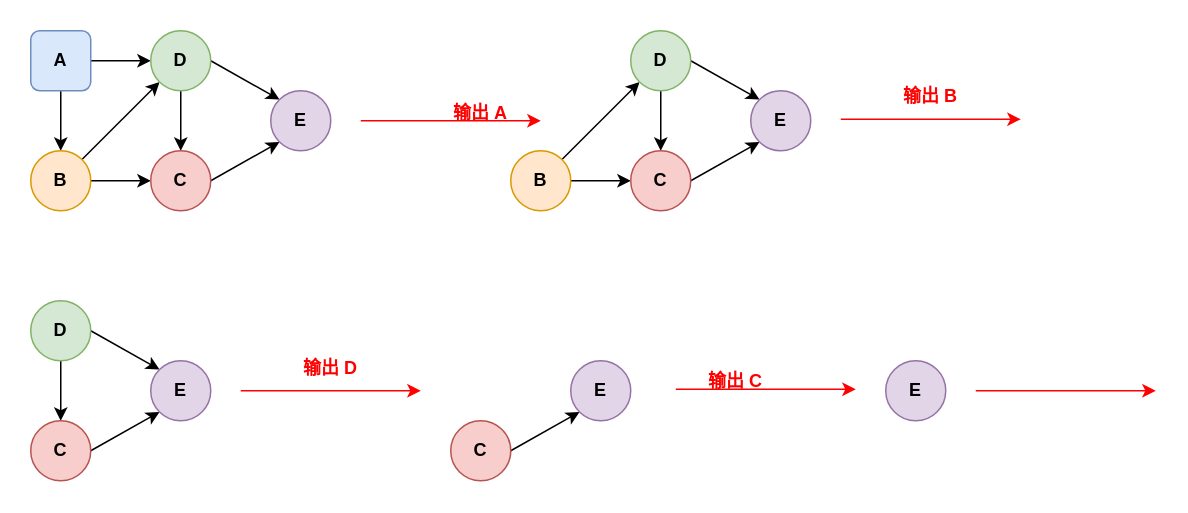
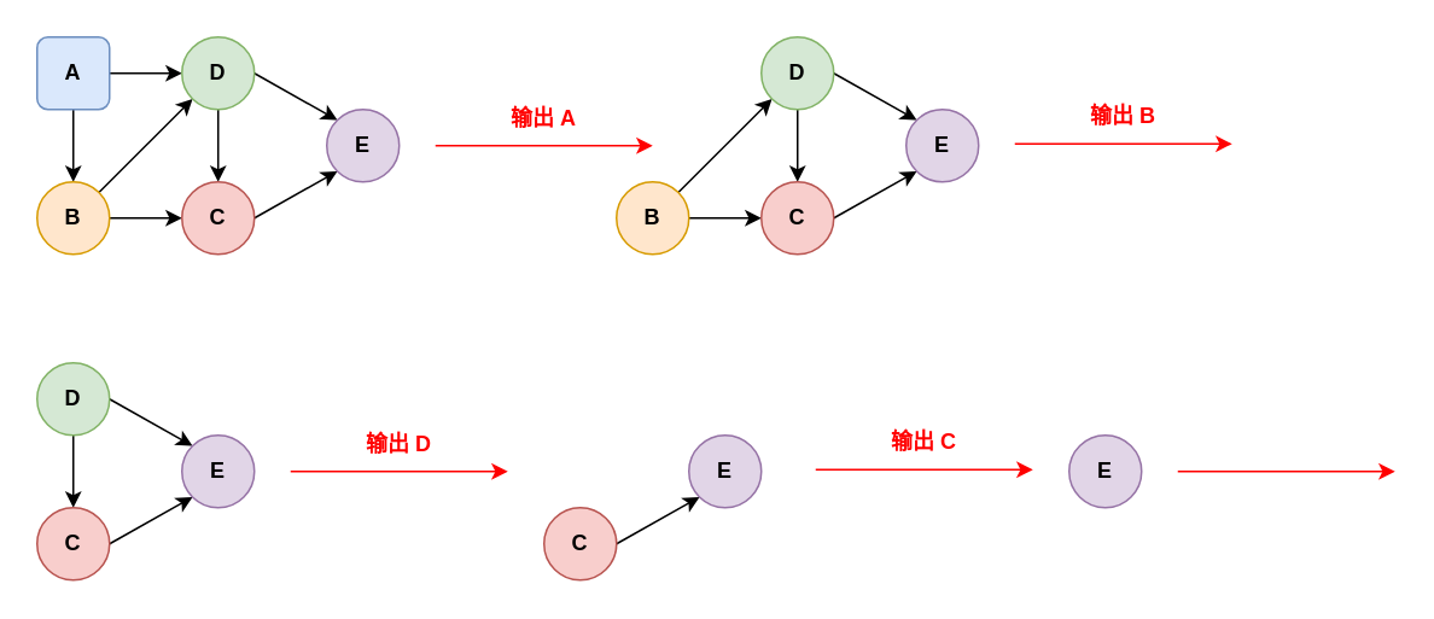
  <mxCell id="0" />
  <mxCell id="1" parent="0" />
  <mxCell id="2" style="edgeStyle=orthogonalEdgeStyle;rounded=0;orthogonalLoop=1;jettySize=auto;html=1;exitX=0.5;exitY=1;exitDx=0;exitDy=0;" edge="1" parent="1" source="4" target="7"><mxGeometry relative="1" as="geometry" /></mxCell>
  <mxCell id="3" style="edgeStyle=orthogonalEdgeStyle;rounded=0;orthogonalLoop=1;jettySize=auto;html=1;exitX=1;exitY=0.5;exitDx=0;exitDy=0;" edge="1" parent="1" source="4" target="10"><mxGeometry relative="1" as="geometry" /></mxCell>
  <mxCell id="4" value="&lt;b&gt;A&lt;/b&gt;" style="whiteSpace=wrap;html=1;aspect=fixed;fillColor=#dae8fc;strokeColor=#6c8ebf;rounded=1;" vertex="1" parent="1"><mxGeometry x="20" y="20" width="40" height="40" as="geometry" /></mxCell>
  <mxCell id="5" style="rounded=0;orthogonalLoop=1;jettySize=auto;html=1;exitX=1;exitY=0;exitDx=0;exitDy=0;entryX=0;entryY=1;entryDx=0;entryDy=0;" edge="1" parent="1" source="7" target="10"><mxGeometry relative="1" as="geometry" /></mxCell>
  <mxCell id="6" style="edgeStyle=orthogonalEdgeStyle;rounded=0;orthogonalLoop=1;jettySize=auto;html=1;exitX=1;exitY=0.5;exitDx=0;exitDy=0;entryX=0;entryY=0.5;entryDx=0;entryDy=0;" edge="1" parent="1" source="7" target="12"><mxGeometry relative="1" as="geometry" /></mxCell>
  <mxCell id="7" value="&lt;b&gt;B&lt;/b&gt;" style="ellipse;whiteSpace=wrap;html=1;aspect=fixed;fillColor=#ffe6cc;strokeColor=#d79b00;" vertex="1" parent="1"><mxGeometry x="20" y="100" width="40" height="40" as="geometry" /></mxCell>
  <mxCell id="8" style="edgeStyle=orthogonalEdgeStyle;rounded=0;orthogonalLoop=1;jettySize=auto;html=1;exitX=0.5;exitY=1;exitDx=0;exitDy=0;" edge="1" parent="1" source="10" target="12"><mxGeometry relative="1" as="geometry" /></mxCell>
  <mxCell id="9" style="rounded=0;orthogonalLoop=1;jettySize=auto;html=1;exitX=1;exitY=0.5;exitDx=0;exitDy=0;entryX=0;entryY=0;entryDx=0;entryDy=0;" edge="1" parent="1" source="10" target="13"><mxGeometry relative="1" as="geometry" /></mxCell>
  <mxCell id="10" value="&lt;b&gt;D&lt;/b&gt;" style="ellipse;whiteSpace=wrap;html=1;aspect=fixed;fillColor=#d5e8d4;strokeColor=#82b366;" vertex="1" parent="1"><mxGeometry x="100" y="20" width="40" height="40" as="geometry" /></mxCell>
  <mxCell id="11" style="rounded=0;orthogonalLoop=1;jettySize=auto;html=1;exitX=1;exitY=0.5;exitDx=0;exitDy=0;entryX=0;entryY=1;entryDx=0;entryDy=0;" edge="1" parent="1" source="12" target="13"><mxGeometry relative="1" as="geometry" /></mxCell>
  <mxCell id="12" value="&lt;b&gt;C&lt;/b&gt;" style="ellipse;whiteSpace=wrap;html=1;aspect=fixed;fillColor=#f8cecc;strokeColor=#b85450;" vertex="1" parent="1"><mxGeometry x="100" y="100" width="40" height="40" as="geometry" /></mxCell>
  <mxCell id="13" value="&lt;b&gt;E&lt;/b&gt;" style="ellipse;whiteSpace=wrap;html=1;aspect=fixed;fillColor=#e1d5e7;strokeColor=#9673a6;" vertex="1" parent="1"><mxGeometry x="180" y="60" width="40" height="40" as="geometry" /></mxCell>
  <mxCell id="14" style="rounded=0;orthogonalLoop=1;jettySize=auto;html=1;exitX=1;exitY=0;exitDx=0;exitDy=0;entryX=0;entryY=1;entryDx=0;entryDy=0;" edge="1" parent="1" source="16" target="19"><mxGeometry relative="1" as="geometry" /></mxCell>
  <mxCell id="15" style="edgeStyle=orthogonalEdgeStyle;rounded=0;orthogonalLoop=1;jettySize=auto;html=1;exitX=1;exitY=0.5;exitDx=0;exitDy=0;entryX=0;entryY=0.5;entryDx=0;entryDy=0;" edge="1" parent="1" source="16" target="21"><mxGeometry relative="1" as="geometry" /></mxCell>
  <mxCell id="16" value="&lt;b&gt;B&lt;/b&gt;" style="ellipse;whiteSpace=wrap;html=1;aspect=fixed;fillColor=#ffe6cc;strokeColor=#d79b00;" vertex="1" parent="1"><mxGeometry x="340" y="100" width="40" height="40" as="geometry" /></mxCell>
  <mxCell id="17" style="edgeStyle=orthogonalEdgeStyle;rounded=0;orthogonalLoop=1;jettySize=auto;html=1;exitX=0.5;exitY=1;exitDx=0;exitDy=0;" edge="1" parent="1" source="19" target="21"><mxGeometry relative="1" as="geometry" /></mxCell>
  <mxCell id="18" style="rounded=0;orthogonalLoop=1;jettySize=auto;html=1;exitX=1;exitY=0.5;exitDx=0;exitDy=0;entryX=0;entryY=0;entryDx=0;entryDy=0;" edge="1" parent="1" source="19" target="22"><mxGeometry relative="1" as="geometry" /></mxCell>
  <mxCell id="19" value="&lt;b&gt;D&lt;/b&gt;" style="ellipse;whiteSpace=wrap;html=1;aspect=fixed;fillColor=#d5e8d4;strokeColor=#82b366;" vertex="1" parent="1"><mxGeometry x="420" y="20" width="40" height="40" as="geometry" /></mxCell>
  <mxCell id="20" style="rounded=0;orthogonalLoop=1;jettySize=auto;html=1;exitX=1;exitY=0.5;exitDx=0;exitDy=0;entryX=0;entryY=1;entryDx=0;entryDy=0;" edge="1" parent="1" source="21" target="22"><mxGeometry relative="1" as="geometry" /></mxCell>
  <mxCell id="21" value="&lt;b&gt;C&lt;/b&gt;" style="ellipse;whiteSpace=wrap;html=1;aspect=fixed;fillColor=#f8cecc;strokeColor=#b85450;" vertex="1" parent="1"><mxGeometry x="420" y="100" width="40" height="40" as="geometry" /></mxCell>
  <mxCell id="22" value="&lt;b&gt;E&lt;/b&gt;" style="ellipse;whiteSpace=wrap;html=1;aspect=fixed;fillColor=#e1d5e7;strokeColor=#9673a6;" vertex="1" parent="1"><mxGeometry x="500" y="60" width="40" height="40" as="geometry" /></mxCell>
  <mxCell id="23" value="" style="rounded=0;whiteSpace=wrap;html=1;fillColor=none;strokeColor=none;" vertex="1" parent="1"><mxGeometry x="240" y="50" width="120" height="60" as="geometry" /></mxCell>
- <mxCell id="24" value="&lt;font color=&quot;#ff0000&quot;&gt;输出 A&lt;/font&gt;" style="text;html=1;align=center;verticalAlign=middle;whiteSpace=wrap;rounded=0;fontStyle=1" vertex="1" parent="1"><mxGeometry x="290" y="60" width="60" height="30" as="geometry" /></mxCell>
+ <mxCell id="24" value="&lt;font color=&quot;#ff0000&quot;&gt;输出 A&lt;/font&gt;" style="text;html=1;align=center;verticalAlign=middle;whiteSpace=wrap;rounded=0;fontStyle=1" vertex="1" parent="1"><mxGeometry x="270" y="50" width="60" height="30" as="geometry" /></mxCell>
  <mxCell id="25" value="" style="endArrow=classic;html=1;rounded=0;exitX=0;exitY=0.5;exitDx=0;exitDy=0;entryX=1;entryY=0.5;entryDx=0;entryDy=0;endFill=1;fontColor=#FF0000;strokeColor=#FF0000;" edge="1" parent="1" source="23" target="23"><mxGeometry width="50" height="50" relative="1" as="geometry"><mxPoint x="260" y="79.5" as="sourcePoint" /><mxPoint x="340" y="79.5" as="targetPoint" /></mxGeometry></mxCell>
  <mxCell id="26" style="edgeStyle=orthogonalEdgeStyle;rounded=0;orthogonalLoop=1;jettySize=auto;html=1;exitX=0.5;exitY=1;exitDx=0;exitDy=0;" edge="1" parent="1" source="28" target="30"><mxGeometry relative="1" as="geometry" /></mxCell>
  <mxCell id="27" style="rounded=0;orthogonalLoop=1;jettySize=auto;html=1;exitX=1;exitY=0.5;exitDx=0;exitDy=0;entryX=0;entryY=0;entryDx=0;entryDy=0;" edge="1" parent="1" source="28" target="31"><mxGeometry relative="1" as="geometry" /></mxCell>
  <mxCell id="28" value="&lt;b&gt;D&lt;/b&gt;" style="ellipse;whiteSpace=wrap;html=1;aspect=fixed;fillColor=#d5e8d4;strokeColor=#82b366;" vertex="1" parent="1"><mxGeometry x="20" y="200" width="40" height="40" as="geometry" /></mxCell>
  <mxCell id="29" style="rounded=0;orthogonalLoop=1;jettySize=auto;html=1;exitX=1;exitY=0.5;exitDx=0;exitDy=0;entryX=0;entryY=1;entryDx=0;entryDy=0;" edge="1" parent="1" source="30" target="31"><mxGeometry relative="1" as="geometry" /></mxCell>
  <mxCell id="30" value="&lt;b&gt;C&lt;/b&gt;" style="ellipse;whiteSpace=wrap;html=1;aspect=fixed;fillColor=#f8cecc;strokeColor=#b85450;" vertex="1" parent="1"><mxGeometry x="20" y="280" width="40" height="40" as="geometry" /></mxCell>
  <mxCell id="31" value="&lt;b&gt;E&lt;/b&gt;" style="ellipse;whiteSpace=wrap;html=1;aspect=fixed;fillColor=#e1d5e7;strokeColor=#9673a6;" vertex="1" parent="1"><mxGeometry x="100" y="240" width="40" height="40" as="geometry" /></mxCell>
  <mxCell id="32" value="&lt;font color=&quot;#ff0000&quot;&gt;输出 B&lt;/font&gt;" style="text;html=1;align=center;verticalAlign=middle;whiteSpace=wrap;rounded=0;fontStyle=1" vertex="1" parent="1"><mxGeometry x="590" y="49" width="60" height="30" as="geometry" /></mxCell>
  <mxCell id="33" value="" style="endArrow=classic;html=1;rounded=0;exitX=0;exitY=0.5;exitDx=0;exitDy=0;entryX=1;entryY=0.5;entryDx=0;entryDy=0;endFill=1;fontColor=#FF0000;strokeColor=#FF0000;" edge="1" parent="1"><mxGeometry width="50" height="50" relative="1" as="geometry"><mxPoint x="560" y="79" as="sourcePoint" /><mxPoint x="680" y="79" as="targetPoint" /></mxGeometry></mxCell>
  <mxCell id="34" value="&lt;font color=&quot;#ff0000&quot;&gt;输出 D&lt;/font&gt;" style="text;html=1;align=center;verticalAlign=middle;whiteSpace=wrap;rounded=0;fontStyle=1" vertex="1" parent="1"><mxGeometry x="190" y="230" width="60" height="30" as="geometry" /></mxCell>
  <mxCell id="35" value="" style="endArrow=classic;html=1;rounded=0;exitX=0;exitY=0.5;exitDx=0;exitDy=0;entryX=1;entryY=0.5;entryDx=0;entryDy=0;endFill=1;fontColor=#FF0000;strokeColor=#FF0000;" edge="1" parent="1"><mxGeometry width="50" height="50" relative="1" as="geometry"><mxPoint x="160" y="260" as="sourcePoint" /><mxPoint x="280" y="260" as="targetPoint" /></mxGeometry></mxCell>
  <mxCell id="36" style="rounded=0;orthogonalLoop=1;jettySize=auto;html=1;exitX=1;exitY=0.5;exitDx=0;exitDy=0;entryX=0;entryY=1;entryDx=0;entryDy=0;" edge="1" parent="1" source="37" target="38"><mxGeometry relative="1" as="geometry" /></mxCell>
  <mxCell id="37" value="&lt;b&gt;C&lt;/b&gt;" style="ellipse;whiteSpace=wrap;html=1;aspect=fixed;fillColor=#f8cecc;strokeColor=#b85450;" vertex="1" parent="1"><mxGeometry x="300" y="280" width="40" height="40" as="geometry" /></mxCell>
  <mxCell id="38" value="&lt;b&gt;E&lt;/b&gt;" style="ellipse;whiteSpace=wrap;html=1;aspect=fixed;fillColor=#e1d5e7;strokeColor=#9673a6;" vertex="1" parent="1"><mxGeometry x="380" y="240" width="40" height="40" as="geometry" /></mxCell>
- <mxCell id="39" value="&lt;font color=&quot;#ff0000&quot;&gt;输出 C&lt;/font&gt;" style="text;html=1;align=center;verticalAlign=middle;whiteSpace=wrap;rounded=0;fontStyle=1" vertex="1" parent="1"><mxGeometry x="460" y="239" width="60" height="30" as="geometry" /></mxCell>
+ <mxCell id="39" value="&lt;font color=&quot;#ff0000&quot;&gt;输出 C&lt;/font&gt;" style="text;html=1;align=center;verticalAlign=middle;whiteSpace=wrap;rounded=0;fontStyle=1" vertex="1" parent="1"><mxGeometry x="480" y="229" width="60" height="30" as="geometry" /></mxCell>
  <mxCell id="40" value="" style="endArrow=classic;html=1;rounded=0;exitX=0;exitY=0.5;exitDx=0;exitDy=0;entryX=1;entryY=0.5;entryDx=0;entryDy=0;endFill=1;fontColor=#FF0000;strokeColor=#FF0000;" edge="1" parent="1"><mxGeometry width="50" height="50" relative="1" as="geometry"><mxPoint x="450" y="259" as="sourcePoint" /><mxPoint x="570" y="259" as="targetPoint" /></mxGeometry></mxCell>
  <mxCell id="41" value="&lt;b&gt;E&lt;/b&gt;" style="ellipse;whiteSpace=wrap;html=1;aspect=fixed;fillColor=#e1d5e7;strokeColor=#9673a6;" vertex="1" parent="1"><mxGeometry x="590" y="240" width="40" height="40" as="geometry" /></mxCell>
  <mxCell id="42" value="" style="endArrow=classic;html=1;rounded=0;exitX=0;exitY=0.5;exitDx=0;exitDy=0;entryX=1;entryY=0.5;entryDx=0;entryDy=0;endFill=1;fontColor=#FF0000;strokeColor=#FF0000;" edge="1" parent="1"><mxGeometry width="50" height="50" relative="1" as="geometry"><mxPoint x="650" y="260" as="sourcePoint" /><mxPoint x="770" y="260" as="targetPoint" /></mxGeometry></mxCell>
